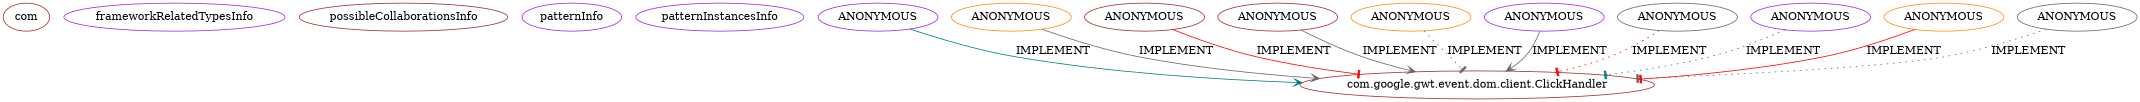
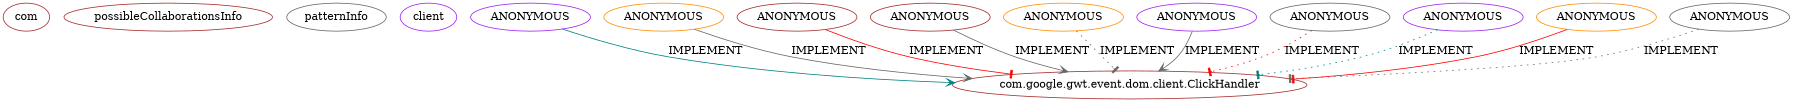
  digraph {
    node [color=brown isFrameworkType=false vertexType=REFERENCE_ANONYMOUS_DECLARATION]
    edge [arrowhead=tee color=gray40 style=solid]
    n1 [category=pattern graphId=32 isAnonymous=false label=com possibleRelation=false isFrameworkType="" vertexType=""]
-   frameworkRelatedTypesInfo [color=purple isFrameworkType="" vertexType=""]
    possibleCollaborationsInfo [isFrameworkType="" vertexType=""]
-   patternInfo [color=purple frequency=3.0 patternRootClient=null isFrameworkType="" vertexType=""]
-   patternInstancesInfo [0="lauflabs-gwt-garmin-api~/lauflabs-gwt-garmin-api/gwt-garmin-api-master/gwt-garmin-showcase/src/main/java/com/garmin/gwt/communicator/testing/client/Showcase.java~Showcase~3605" 1="akjava-GWT-Hangouts~/akjava-GWT-Hangouts/GWT-Hangouts-master/apps/easyoverlay/src/com/akjava/gwt/hangout/easyoverlay/client/EasyOverlay.java~EasyOverlay~492" 2="luxferrari-AlgebrApp~/luxferrari-AlgebrApp/AlgebrApp-master/AlgebrApp/src/org/luxferrari/algebrapp/client/AlgebrApp.java~AlgebrApp~3667" color=purple isFrameworkType="" vertexType=""]
+   patternInfo [color=gray40 frequency=3.0 patternRootClient=null isFrameworkType="" vertexType=""]
+   patternInstancesInfo [0="lauflabs-gwt-garmin-api~/lauflabs-gwt-garmin-api/gwt-garmin-api-master/gwt-garmin-showcase/src/main/java/com/garmin/gwt/communicator/testing/client/Showcase.java~Showcase~3605" 1="akjava-GWT-Hangouts~/akjava-GWT-Hangouts/GWT-Hangouts-master/apps/easyoverlay/src/com/akjava/gwt/hangout/easyoverlay/client/EasyOverlay.java~EasyOverlay~492" 2="luxferrari-AlgebrApp~/luxferrari-AlgebrApp/AlgebrApp-master/AlgebrApp/src/org/luxferrari/algebrapp/client/AlgebrApp.java~AlgebrApp~3667" color=purple label=client isFrameworkType="" vertexType=""]
    n6 [label="com.google.gwt.event.dom.client.ClickHandler" vertexType=FRAMEWORK_INTERFACE_TYPE]
    n7 [color=purple label=ANONYMOUS]
    n8 [color=darkorange label=ANONYMOUS]
    n9 [label=ANONYMOUS]
    n10 [label=ANONYMOUS]
    n11 [color=darkorange label=ANONYMOUS]
    n12 [color=purple label=ANONYMOUS]
    n13 [color=gray40 label=ANONYMOUS]
    n14 [color=purple label=ANONYMOUS]
    n15 [color=darkorange label=ANONYMOUS]
    n16 [color=gray40 label=ANONYMOUS]
    n7 -> n6 [arrowhead=vee color=teal label=IMPLEMENT]
    n8 -> n6 [arrowhead=vee label=IMPLEMENT]
    n9 -> n6 [color=red label=IMPLEMENT]
    n10 -> n6 [arrowhead=vee label=IMPLEMENT]
    n11 -> n6 [label=IMPLEMENT style=dotted]
    n12 -> n6 [arrowhead=vee label=IMPLEMENT]
    n13 -> n6 [color=red label=IMPLEMENT style=dotted]
    n14 -> n6 [color=teal label=IMPLEMENT style=dotted]
    n15 -> n6 [color=red label=IMPLEMENT]
    n16 -> n6 [label=IMPLEMENT style=dotted]
  }
